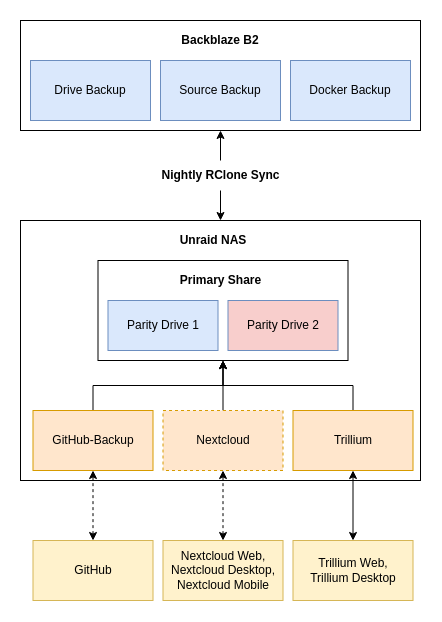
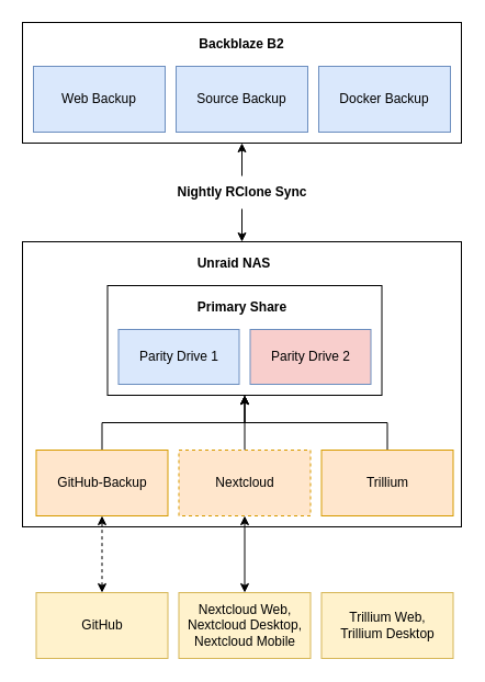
  <mxCell id="0" />
  <mxCell id="1" parent="0" />
  <mxCell id="2" value="" style="rounded=0;whiteSpace=wrap;html=1;" parent="1" vertex="1"><mxGeometry x="20" y="220" width="400" height="260" as="geometry" /></mxCell>
  <mxCell id="3" value="" style="group;" parent="1" vertex="1" connectable="0"><mxGeometry x="20" y="20" width="400" height="110" as="geometry" /></mxCell>
  <mxCell id="4" value="" style="rounded=0;whiteSpace=wrap;html=1;" parent="3" vertex="1"><mxGeometry width="400" height="110" as="geometry" /></mxCell>
  <mxCell id="5" value="&lt;b&gt;Backblaze B2&lt;/b&gt;" style="text;html=1;strokeColor=none;fillColor=none;align=center;verticalAlign=middle;whiteSpace=wrap;rounded=0;" parent="3" vertex="1"><mxGeometry x="160" y="10" width="80" height="20" as="geometry" /></mxCell>
- <mxCell id="6" value="Drive Backup" style="rounded=0;whiteSpace=wrap;html=1;fillColor=#dae8fc;strokeColor=#6c8ebf;" parent="3" vertex="1"><mxGeometry x="10" y="40" width="120" height="60" as="geometry" /></mxCell>
+ <mxCell id="6" value="Web Backup" style="rounded=0;whiteSpace=wrap;html=1;fillColor=#dae8fc;strokeColor=#6c8ebf;" parent="3" vertex="1"><mxGeometry x="10" y="40" width="120" height="60" as="geometry" /></mxCell>
  <mxCell id="7" value="Source Backup" style="rounded=0;whiteSpace=wrap;html=1;fillColor=#dae8fc;strokeColor=#6c8ebf;" parent="3" vertex="1"><mxGeometry x="140" y="40" width="120" height="60" as="geometry" /></mxCell>
  <mxCell id="8" value="Docker Backup" style="rounded=0;whiteSpace=wrap;html=1;fillColor=#dae8fc;strokeColor=#6c8ebf;" parent="3" vertex="1"><mxGeometry x="270" y="40" width="120" height="60" as="geometry" /></mxCell>
  <mxCell id="9" style="edgeStyle=orthogonalEdgeStyle;rounded=0;orthogonalLoop=1;jettySize=auto;html=1;exitX=0.5;exitY=1;exitDx=0;exitDy=0;entryX=0.5;entryY=0;entryDx=0;entryDy=0;" parent="1" source="11" target="2" edge="1"><mxGeometry relative="1" as="geometry" /></mxCell>
  <mxCell id="10" style="edgeStyle=orthogonalEdgeStyle;rounded=0;orthogonalLoop=1;jettySize=auto;html=1;exitX=0.5;exitY=0;exitDx=0;exitDy=0;entryX=0.5;entryY=1;entryDx=0;entryDy=0;startArrow=none;startFill=0;" parent="1" source="11" target="4" edge="1"><mxGeometry relative="1" as="geometry" /></mxCell>
  <mxCell id="11" value="&lt;b&gt;Nightly RClone Sync&lt;/b&gt;" style="text;html=1;strokeColor=none;fillColor=none;align=center;verticalAlign=middle;whiteSpace=wrap;rounded=0;" parent="1" vertex="1"><mxGeometry x="157.5" y="160" width="125" height="30" as="geometry" /></mxCell>
  <mxCell id="12" value="&lt;b&gt;Unraid NAS&lt;/b&gt;" style="text;html=1;strokeColor=none;fillColor=none;align=center;verticalAlign=middle;whiteSpace=wrap;rounded=0;" parent="1" vertex="1"><mxGeometry x="172.5" y="230" width="80" height="20" as="geometry" /></mxCell>
  <mxCell id="13" style="edgeStyle=orthogonalEdgeStyle;rounded=0;orthogonalLoop=1;jettySize=auto;html=1;exitX=0.5;exitY=0;exitDx=0;exitDy=0;entryX=0.5;entryY=1;entryDx=0;entryDy=0;" parent="1" source="14" target="21" edge="1"><mxGeometry relative="1" as="geometry" /></mxCell>
  <mxCell id="14" value="GitHub-Backup" style="rounded=0;whiteSpace=wrap;html=1;fillColor=#ffe6cc;strokeColor=#d79b00;" parent="1" vertex="1"><mxGeometry x="32.5" y="410" width="120" height="60" as="geometry" /></mxCell>
  <mxCell id="15" style="edgeStyle=orthogonalEdgeStyle;rounded=0;orthogonalLoop=1;jettySize=auto;html=1;exitX=0.5;exitY=0;exitDx=0;exitDy=0;entryX=0.5;entryY=1;entryDx=0;entryDy=0;" parent="1" source="16" target="21" edge="1"><mxGeometry relative="1" as="geometry" /></mxCell>
  <mxCell id="16" value="Nextcloud" style="rounded=0;whiteSpace=wrap;html=1;fillColor=#ffe6cc;strokeColor=#d79b00;dashed=1;" parent="1" vertex="1"><mxGeometry x="162.5" y="410" width="120" height="60" as="geometry" /></mxCell>
  <mxCell id="17" style="edgeStyle=orthogonalEdgeStyle;rounded=0;orthogonalLoop=1;jettySize=auto;html=1;exitX=0.5;exitY=0;exitDx=0;exitDy=0;entryX=0.5;entryY=1;entryDx=0;entryDy=0;" parent="1" source="19" target="21" edge="1"><mxGeometry relative="1" as="geometry" /></mxCell>
- <mxCell id="18" style="edgeStyle=orthogonalEdgeStyle;rounded=0;orthogonalLoop=1;jettySize=auto;html=1;exitX=0.5;exitY=1;exitDx=0;exitDy=0;entryX=0.5;entryY=0;entryDx=0;entryDy=0;startArrow=classic;startFill=1;" parent="1" source="19" target="29" edge="1"><mxGeometry relative="1" as="geometry" /></mxCell>
  <mxCell id="19" value="Trillium" style="rounded=0;whiteSpace=wrap;html=1;fillColor=#ffe6cc;strokeColor=#d79b00;" parent="1" vertex="1"><mxGeometry x="292.5" y="410" width="120" height="60" as="geometry" /></mxCell>
  <mxCell id="20" value="" style="group" parent="1" vertex="1" connectable="0"><mxGeometry x="97.5" y="260" width="250" height="100" as="geometry" /></mxCell>
  <mxCell id="21" value="" style="rounded=0;whiteSpace=wrap;html=1;" parent="20" vertex="1"><mxGeometry width="250" height="100" as="geometry" /></mxCell>
  <mxCell id="22" value="Parity Drive 1" style="rounded=0;whiteSpace=wrap;html=1;fillColor=#dae8fc;strokeColor=#6c8ebf;" parent="20" vertex="1"><mxGeometry x="10" y="40" width="110" height="50" as="geometry" /></mxCell>
  <mxCell id="23" value="Parity Drive 2" style="rounded=0;whiteSpace=wrap;html=1;fillColor=#f8cecc;strokeColor=#6c8ebf;" parent="20" vertex="1"><mxGeometry x="130" y="40" width="110" height="50" as="geometry" /></mxCell>
  <mxCell id="24" value="&lt;b&gt;Primary Share&lt;/b&gt;" style="text;html=1;strokeColor=none;fillColor=none;align=center;verticalAlign=middle;whiteSpace=wrap;rounded=0;" parent="20" vertex="1"><mxGeometry x="80" y="10" width="85" height="20" as="geometry" /></mxCell>
  <mxCell id="25" style="edgeStyle=orthogonalEdgeStyle;rounded=0;orthogonalLoop=1;jettySize=auto;html=1;exitX=0.5;exitY=0;exitDx=0;exitDy=0;entryX=0.5;entryY=1;entryDx=0;entryDy=0;startArrow=classic;startFill=1;dashed=1;" parent="1" source="26" target="14" edge="1"><mxGeometry relative="1" as="geometry" /></mxCell>
  <mxCell id="26" value="GitHub" style="rounded=0;whiteSpace=wrap;html=1;fillColor=#fff2cc;strokeColor=#d6b656;" parent="1" vertex="1"><mxGeometry x="32.5" y="540" width="120" height="60" as="geometry" /></mxCell>
- <mxCell id="27" style="edgeStyle=orthogonalEdgeStyle;rounded=0;orthogonalLoop=1;jettySize=auto;html=1;exitX=0.5;exitY=0;exitDx=0;exitDy=0;entryX=0.5;entryY=1;entryDx=0;entryDy=0;startArrow=classic;startFill=1;dashed=1;" parent="1" source="28" target="16" edge="1"><mxGeometry relative="1" as="geometry" /></mxCell>
+ <mxCell id="27" style="edgeStyle=orthogonalEdgeStyle;rounded=0;orthogonalLoop=1;jettySize=auto;html=1;exitX=0.5;exitY=0;exitDx=0;exitDy=0;entryX=0.5;entryY=1;entryDx=0;entryDy=0;startArrow=classic;startFill=1;" parent="1" source="28" target="16" edge="1"><mxGeometry relative="1" as="geometry" /></mxCell>
  <mxCell id="28" value="Nextcloud Web,&lt;br&gt;Nextcloud Desktop,&lt;br&gt;Nextcloud Mobile" style="rounded=0;whiteSpace=wrap;html=1;fillColor=#fff2cc;strokeColor=#d6b656;" parent="1" vertex="1"><mxGeometry x="162.5" y="540" width="120" height="60" as="geometry" /></mxCell>
  <mxCell id="29" value="Trillium Web,&lt;br&gt;Trillium Desktop" style="rounded=0;whiteSpace=wrap;html=1;fillColor=#fff2cc;strokeColor=#d6b656;" parent="1" vertex="1"><mxGeometry x="292.5" y="540" width="120" height="60" as="geometry" /></mxCell>
